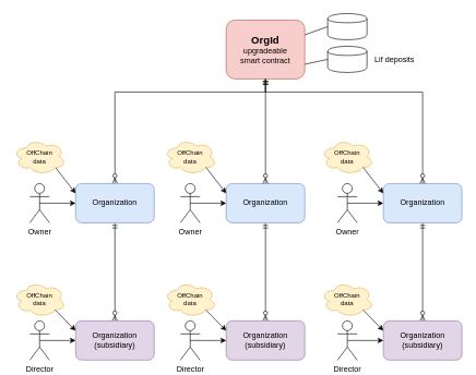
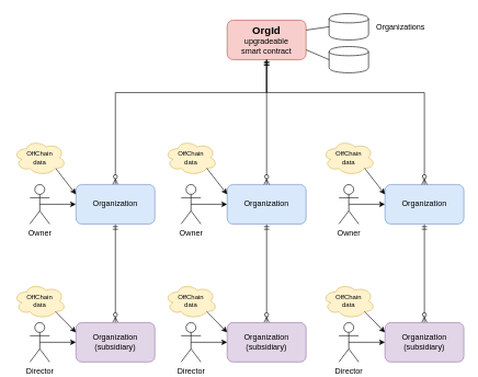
  <mxCell id="0" />
  <mxCell id="1" parent="0" />
  <mxCell id="2" style="edgeStyle=orthogonalEdgeStyle;rounded=0;orthogonalLoop=1;jettySize=auto;html=1;exitX=0.5;exitY=0.5;exitDx=0;exitDy=0;exitPerimeter=0;entryX=0;entryY=0.5;entryDx=0;entryDy=0;" edge="1" parent="1" source="3" target="7"><mxGeometry relative="1" as="geometry" /></mxCell>
  <mxCell id="3" value="Owner&lt;br&gt;" style="shape=umlActor;verticalLabelPosition=bottom;labelBackgroundColor=#ffffff;verticalAlign=top;html=1;outlineConnect=0;" parent="1" vertex="1"><mxGeometry x="45" y="280" width="30" height="60" as="geometry" /></mxCell>
- <mxCell id="4" value="&lt;b&gt;&lt;font style=&quot;font-size: 16px&quot;&gt;OrgId&lt;/font&gt;&lt;/b&gt;&lt;br&gt;upgradeable&lt;br&gt;smart contract" style="rounded=1;whiteSpace=wrap;html=1;fillColor=#f8cecc;strokeColor=#b85450;" vertex="1" parent="1"><mxGeometry x="345" y="30" width="120" height="90" as="geometry" /></mxCell>
+ <mxCell id="4" value="&lt;b&gt;&lt;font style=&quot;font-size: 16px&quot;&gt;OrgId&lt;/font&gt;&lt;/b&gt;&lt;br&gt;upgradeable&lt;br&gt;smart contract" style="rounded=1;whiteSpace=wrap;html=1;fillColor=#f8cecc;strokeColor=#b85450;" vertex="1" parent="1"><mxGeometry x="345" y="30" width="120" height="60" as="geometry" /></mxCell>
  <mxCell id="5" style="edgeStyle=orthogonalEdgeStyle;rounded=0;orthogonalLoop=1;jettySize=auto;html=1;exitX=0.5;exitY=1;exitDx=0;exitDy=0;entryX=0.5;entryY=0;entryDx=0;entryDy=0;startArrow=ERmandOne;startFill=0;endArrow=ERzeroToMany;endFill=1;" edge="1" parent="1" source="7" target="8"><mxGeometry relative="1" as="geometry" /></mxCell>
  <mxCell id="6" style="edgeStyle=orthogonalEdgeStyle;rounded=0;orthogonalLoop=1;jettySize=auto;html=1;exitX=0.5;exitY=0;exitDx=0;exitDy=0;entryX=0.5;entryY=1;entryDx=0;entryDy=0;startArrow=ERzeroToMany;startFill=1;endArrow=ERmandOne;endFill=0;" edge="1" parent="1" source="7" target="4"><mxGeometry relative="1" as="geometry"><Array as="points"><mxPoint x="175" y="140" /><mxPoint x="405" y="140" /></Array></mxGeometry></mxCell>
  <mxCell id="7" value="Organization" style="rounded=1;whiteSpace=wrap;html=1;fillColor=#dae8fc;strokeColor=#6c8ebf;" vertex="1" parent="1"><mxGeometry x="115" y="280" width="120" height="60" as="geometry" /></mxCell>
  <mxCell id="8" value="Organization&lt;br&gt;(subsidiary)" style="rounded=1;whiteSpace=wrap;html=1;fillColor=#e1d5e7;strokeColor=#9673a6;" vertex="1" parent="1"><mxGeometry x="115" y="490" width="120" height="60" as="geometry" /></mxCell>
  <mxCell id="9" style="edgeStyle=orthogonalEdgeStyle;rounded=0;orthogonalLoop=1;jettySize=auto;html=1;exitX=0.5;exitY=0.5;exitDx=0;exitDy=0;exitPerimeter=0;entryX=0;entryY=0.5;entryDx=0;entryDy=0;" edge="1" parent="1" source="10" target="8"><mxGeometry relative="1" as="geometry" /></mxCell>
  <mxCell id="10" value="Director" style="shape=umlActor;verticalLabelPosition=bottom;labelBackgroundColor=#ffffff;verticalAlign=top;html=1;outlineConnect=0;" vertex="1" parent="1"><mxGeometry x="45" y="490" width="30" height="60" as="geometry" /></mxCell>
  <mxCell id="11" style="edgeStyle=orthogonalEdgeStyle;rounded=0;orthogonalLoop=1;jettySize=auto;html=1;exitX=0.5;exitY=0.5;exitDx=0;exitDy=0;exitPerimeter=0;entryX=0;entryY=0.5;entryDx=0;entryDy=0;" edge="1" source="12" target="14" parent="1"><mxGeometry relative="1" as="geometry" /></mxCell>
  <mxCell id="12" value="Owner&lt;br&gt;" style="shape=umlActor;verticalLabelPosition=bottom;labelBackgroundColor=#ffffff;verticalAlign=top;html=1;outlineConnect=0;" vertex="1" parent="1"><mxGeometry x="275" y="280" width="30" height="60" as="geometry" /></mxCell>
  <mxCell id="13" style="edgeStyle=orthogonalEdgeStyle;rounded=0;orthogonalLoop=1;jettySize=auto;html=1;exitX=0.5;exitY=1;exitDx=0;exitDy=0;entryX=0.5;entryY=0;entryDx=0;entryDy=0;startArrow=ERmandOne;startFill=0;endArrow=ERzeroToMany;endFill=1;" edge="1" source="14" target="15" parent="1"><mxGeometry relative="1" as="geometry" /></mxCell>
  <mxCell id="14" value="Organization" style="rounded=1;whiteSpace=wrap;html=1;fillColor=#dae8fc;strokeColor=#6c8ebf;" vertex="1" parent="1"><mxGeometry x="345" y="280" width="120" height="60" as="geometry" /></mxCell>
  <mxCell id="15" value="Organization&lt;br&gt;(subsidiary)" style="rounded=1;whiteSpace=wrap;html=1;fillColor=#e1d5e7;strokeColor=#9673a6;" vertex="1" parent="1"><mxGeometry x="345" y="490" width="120" height="60" as="geometry" /></mxCell>
  <mxCell id="16" style="edgeStyle=orthogonalEdgeStyle;rounded=0;orthogonalLoop=1;jettySize=auto;html=1;exitX=0.5;exitY=0.5;exitDx=0;exitDy=0;exitPerimeter=0;entryX=0;entryY=0.5;entryDx=0;entryDy=0;" edge="1" source="17" target="15" parent="1"><mxGeometry relative="1" as="geometry" /></mxCell>
  <mxCell id="17" value="Director" style="shape=umlActor;verticalLabelPosition=bottom;labelBackgroundColor=#ffffff;verticalAlign=top;html=1;outlineConnect=0;" vertex="1" parent="1"><mxGeometry x="275" y="490" width="30" height="60" as="geometry" /></mxCell>
  <mxCell id="18" style="edgeStyle=orthogonalEdgeStyle;rounded=0;orthogonalLoop=1;jettySize=auto;html=1;exitX=0.5;exitY=0.5;exitDx=0;exitDy=0;exitPerimeter=0;entryX=0;entryY=0.5;entryDx=0;entryDy=0;" edge="1" source="19" target="21" parent="1"><mxGeometry relative="1" as="geometry" /></mxCell>
  <mxCell id="19" value="Owner&lt;br&gt;" style="shape=umlActor;verticalLabelPosition=bottom;labelBackgroundColor=#ffffff;verticalAlign=top;html=1;outlineConnect=0;" vertex="1" parent="1"><mxGeometry x="515" y="280" width="30" height="60" as="geometry" /></mxCell>
  <mxCell id="20" style="edgeStyle=orthogonalEdgeStyle;rounded=0;orthogonalLoop=1;jettySize=auto;html=1;exitX=0.5;exitY=1;exitDx=0;exitDy=0;entryX=0.5;entryY=0;entryDx=0;entryDy=0;startArrow=ERmandOne;startFill=0;endArrow=ERzeroToMany;endFill=1;" edge="1" source="21" target="22" parent="1"><mxGeometry relative="1" as="geometry" /></mxCell>
  <mxCell id="21" value="Organization" style="rounded=1;whiteSpace=wrap;html=1;fillColor=#dae8fc;strokeColor=#6c8ebf;" vertex="1" parent="1"><mxGeometry x="585" y="280" width="120" height="60" as="geometry" /></mxCell>
  <mxCell id="22" value="Organization&lt;br&gt;(subsidiary)" style="rounded=1;whiteSpace=wrap;html=1;fillColor=#e1d5e7;strokeColor=#9673a6;" vertex="1" parent="1"><mxGeometry x="585" y="490" width="120" height="60" as="geometry" /></mxCell>
  <mxCell id="23" style="edgeStyle=orthogonalEdgeStyle;rounded=0;orthogonalLoop=1;jettySize=auto;html=1;exitX=0.5;exitY=0.5;exitDx=0;exitDy=0;exitPerimeter=0;entryX=0;entryY=0.5;entryDx=0;entryDy=0;" edge="1" source="24" target="22" parent="1"><mxGeometry relative="1" as="geometry" /></mxCell>
  <mxCell id="24" value="Director" style="shape=umlActor;verticalLabelPosition=bottom;labelBackgroundColor=#ffffff;verticalAlign=top;html=1;outlineConnect=0;" vertex="1" parent="1"><mxGeometry x="515" y="490" width="30" height="60" as="geometry" /></mxCell>
  <mxCell id="25" style="edgeStyle=orthogonalEdgeStyle;rounded=0;orthogonalLoop=1;jettySize=auto;html=1;exitX=0.5;exitY=0;exitDx=0;exitDy=0;entryX=0.5;entryY=1;entryDx=0;entryDy=0;startArrow=ERzeroToMany;startFill=1;endArrow=ERmandOne;endFill=0;" edge="1" parent="1" source="14" target="4"><mxGeometry relative="1" as="geometry"><mxPoint x="185" y="190" as="sourcePoint" /><mxPoint x="385" y="100" as="targetPoint" /></mxGeometry></mxCell>
  <mxCell id="26" style="edgeStyle=orthogonalEdgeStyle;rounded=0;orthogonalLoop=1;jettySize=auto;html=1;exitX=0.5;exitY=0;exitDx=0;exitDy=0;entryX=0.5;entryY=1;entryDx=0;entryDy=0;startArrow=ERzeroToMany;startFill=1;endArrow=ERmandOne;endFill=0;" edge="1" parent="1" source="21" target="4"><mxGeometry relative="1" as="geometry"><mxPoint x="195" y="200" as="sourcePoint" /><mxPoint x="395" y="110" as="targetPoint" /><Array as="points"><mxPoint x="645" y="140" /><mxPoint x="405" y="140" /></Array></mxGeometry></mxCell>
  <mxCell id="27" style="rounded=0;orthogonalLoop=1;jettySize=auto;html=1;exitX=0.8;exitY=0.8;exitDx=0;exitDy=0;exitPerimeter=0;entryX=0;entryY=0.25;entryDx=0;entryDy=0;startArrow=none;startFill=0;endArrow=classic;endFill=1;" edge="1" parent="1" source="28" target="7"><mxGeometry relative="1" as="geometry" /></mxCell>
  <mxCell id="28" value="OffChain&lt;br&gt;data" style="ellipse;shape=cloud;whiteSpace=wrap;html=1;fillColor=#fff2cc;strokeColor=#d6b656;fontSize=10;" vertex="1" parent="1"><mxGeometry x="20" y="212" width="80" height="54" as="geometry" /></mxCell>
  <mxCell id="29" value="OffChain&lt;br&gt;data" style="ellipse;shape=cloud;whiteSpace=wrap;html=1;fillColor=#fff2cc;strokeColor=#d6b656;fontSize=10;" vertex="1" parent="1"><mxGeometry x="250" y="212" width="80" height="54" as="geometry" /></mxCell>
  <mxCell id="30" value="OffChain&lt;br&gt;data" style="ellipse;shape=cloud;whiteSpace=wrap;html=1;fillColor=#fff2cc;strokeColor=#d6b656;fontSize=10;" vertex="1" parent="1"><mxGeometry x="490" y="212" width="80" height="54" as="geometry" /></mxCell>
  <mxCell id="31" value="OffChain&lt;br&gt;data" style="ellipse;shape=cloud;whiteSpace=wrap;html=1;fillColor=#fff2cc;strokeColor=#d6b656;fontSize=10;" vertex="1" parent="1"><mxGeometry x="20" y="430" width="80" height="54" as="geometry" /></mxCell>
  <mxCell id="32" value="OffChain&lt;br&gt;data" style="ellipse;shape=cloud;whiteSpace=wrap;html=1;fillColor=#fff2cc;strokeColor=#d6b656;fontSize=10;" vertex="1" parent="1"><mxGeometry x="250" y="430" width="80" height="54" as="geometry" /></mxCell>
  <mxCell id="33" value="OffChain&lt;br&gt;data" style="ellipse;shape=cloud;whiteSpace=wrap;html=1;fillColor=#fff2cc;strokeColor=#d6b656;fontSize=10;" vertex="1" parent="1"><mxGeometry x="490" y="430" width="80" height="54" as="geometry" /></mxCell>
  <mxCell id="34" style="rounded=0;orthogonalLoop=1;jettySize=auto;html=1;exitX=0.8;exitY=0.8;exitDx=0;exitDy=0;exitPerimeter=0;entryX=0;entryY=0.25;entryDx=0;entryDy=0;startArrow=none;startFill=0;endArrow=classic;endFill=1;" edge="1" parent="1" source="29" target="14"><mxGeometry relative="1" as="geometry"><mxPoint x="94" y="265.2" as="sourcePoint" /><mxPoint x="125" y="305" as="targetPoint" /></mxGeometry></mxCell>
  <mxCell id="35" style="rounded=0;orthogonalLoop=1;jettySize=auto;html=1;exitX=0.8;exitY=0.8;exitDx=0;exitDy=0;exitPerimeter=0;entryX=0;entryY=0.25;entryDx=0;entryDy=0;startArrow=none;startFill=0;endArrow=classic;endFill=1;" edge="1" parent="1" source="30" target="21"><mxGeometry relative="1" as="geometry"><mxPoint x="104" y="275.2" as="sourcePoint" /><mxPoint x="135" y="315" as="targetPoint" /></mxGeometry></mxCell>
  <mxCell id="36" style="rounded=0;orthogonalLoop=1;jettySize=auto;html=1;exitX=0.8;exitY=0.8;exitDx=0;exitDy=0;exitPerimeter=0;entryX=0;entryY=0.25;entryDx=0;entryDy=0;startArrow=none;startFill=0;endArrow=classic;endFill=1;" edge="1" parent="1" source="31" target="8"><mxGeometry relative="1" as="geometry"><mxPoint x="114" y="335.2" as="sourcePoint" /><mxPoint x="145" y="375" as="targetPoint" /></mxGeometry></mxCell>
  <mxCell id="37" style="rounded=0;orthogonalLoop=1;jettySize=auto;html=1;exitX=0.8;exitY=0.8;exitDx=0;exitDy=0;exitPerimeter=0;entryX=0;entryY=0.25;entryDx=0;entryDy=0;startArrow=none;startFill=0;endArrow=classic;endFill=1;" edge="1" parent="1" source="32" target="15"><mxGeometry relative="1" as="geometry"><mxPoint x="124" y="345.2" as="sourcePoint" /><mxPoint x="155" y="385" as="targetPoint" /></mxGeometry></mxCell>
  <mxCell id="38" style="rounded=0;orthogonalLoop=1;jettySize=auto;html=1;exitX=0.8;exitY=0.8;exitDx=0;exitDy=0;exitPerimeter=0;entryX=0;entryY=0.25;entryDx=0;entryDy=0;startArrow=none;startFill=0;endArrow=classic;endFill=1;" edge="1" parent="1" source="33" target="22"><mxGeometry relative="1" as="geometry"><mxPoint x="134" y="355.2" as="sourcePoint" /><mxPoint x="165" y="395" as="targetPoint" /></mxGeometry></mxCell>
  <mxCell id="39" value="" style="shape=cylinder;whiteSpace=wrap;html=1;boundedLbl=1;backgroundOutline=1;" vertex="1" parent="1"><mxGeometry x="500" y="20" width="60" height="40" as="geometry" /></mxCell>
  <mxCell id="40" value="" style="shape=cylinder;whiteSpace=wrap;html=1;boundedLbl=1;backgroundOutline=1;" vertex="1" parent="1"><mxGeometry x="500" y="70" width="60" height="40" as="geometry" /></mxCell>
  <mxCell id="41" value="" style="endArrow=none;html=1;exitX=1;exitY=0.25;exitDx=0;exitDy=0;entryX=0;entryY=0.5;entryDx=0;entryDy=0;" edge="1" parent="1" source="4" target="39"><mxGeometry width="50" height="50" relative="1" as="geometry"><mxPoint x="455" y="10" as="sourcePoint" /><mxPoint x="505" y="-40" as="targetPoint" /></mxGeometry></mxCell>
  <mxCell id="42" value="" style="endArrow=none;html=1;exitX=1;exitY=0.75;exitDx=0;exitDy=0;entryX=0;entryY=0.5;entryDx=0;entryDy=0;" edge="1" parent="1" source="4" target="40"><mxGeometry width="50" height="50" relative="1" as="geometry"><mxPoint x="455" y="160" as="sourcePoint" /><mxPoint x="505" y="110" as="targetPoint" /></mxGeometry></mxCell>
- <mxCell id="44" value="Lif deposits" style="text;html=1;strokeColor=none;fillColor=none;align=left;verticalAlign=middle;whiteSpace=wrap;rounded=0;" vertex="1" parent="1"><mxGeometry x="570" y="80" width="85" height="20" as="geometry" /></mxCell>
+ <mxCell id="43" value="Organizations" style="text;html=1;strokeColor=none;fillColor=none;align=left;verticalAlign=middle;whiteSpace=wrap;rounded=0;" vertex="1" parent="1"><mxGeometry x="570" y="30" width="85" height="20" as="geometry" /></mxCell>
